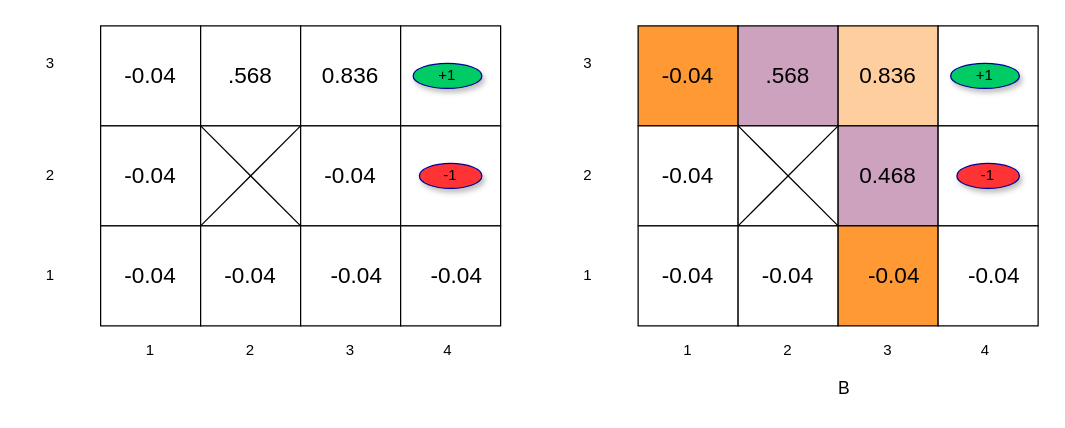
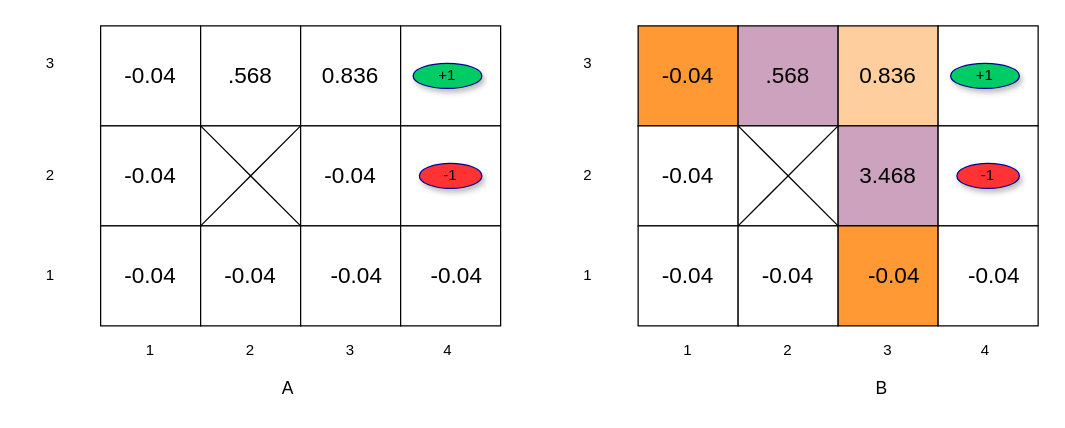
  <mxCell id="0" />
  <mxCell id="1" parent="0" />
  <mxCell id="2" value="" style="whiteSpace=wrap;html=1;aspect=fixed;" parent="1" vertex="1"><mxGeometry x="80" y="20" width="80" height="80" as="geometry" /></mxCell>
  <mxCell id="3" value="" style="whiteSpace=wrap;html=1;aspect=fixed;" parent="1" vertex="1"><mxGeometry x="160" y="20" width="80" height="80" as="geometry" /></mxCell>
  <mxCell id="4" value="" style="whiteSpace=wrap;html=1;aspect=fixed;fillColor=#FFFFFF;" parent="1" vertex="1"><mxGeometry x="240" y="20" width="80" height="80" as="geometry" /></mxCell>
  <mxCell id="5" value="" style="whiteSpace=wrap;html=1;aspect=fixed;" parent="1" vertex="1"><mxGeometry x="320" y="20" width="80" height="80" as="geometry" /></mxCell>
  <mxCell id="6" value="" style="whiteSpace=wrap;html=1;aspect=fixed;" parent="1" vertex="1"><mxGeometry x="80" y="100" width="80" height="80" as="geometry" /></mxCell>
  <mxCell id="7" value="" style="whiteSpace=wrap;html=1;aspect=fixed;" parent="1" vertex="1"><mxGeometry x="160" y="100" width="80" height="80" as="geometry" /></mxCell>
  <mxCell id="8" value="" style="whiteSpace=wrap;html=1;aspect=fixed;" parent="1" vertex="1"><mxGeometry x="240" y="100" width="80" height="80" as="geometry" /></mxCell>
  <mxCell id="9" value="" style="whiteSpace=wrap;html=1;aspect=fixed;" parent="1" vertex="1"><mxGeometry x="320" y="100" width="80" height="80" as="geometry" /></mxCell>
  <mxCell id="10" value="" style="whiteSpace=wrap;html=1;aspect=fixed;" parent="1" vertex="1"><mxGeometry x="80" y="180" width="80" height="80" as="geometry" /></mxCell>
  <mxCell id="11" value="" style="whiteSpace=wrap;html=1;aspect=fixed;" parent="1" vertex="1"><mxGeometry x="160" y="180" width="80" height="80" as="geometry" /></mxCell>
  <mxCell id="12" value="" style="whiteSpace=wrap;html=1;aspect=fixed;" parent="1" vertex="1"><mxGeometry x="240" y="180" width="80" height="80" as="geometry" /></mxCell>
  <mxCell id="13" value="" style="whiteSpace=wrap;html=1;aspect=fixed;" parent="1" vertex="1"><mxGeometry x="320" y="180" width="80" height="80" as="geometry" /></mxCell>
  <mxCell id="14" value="" style="endArrow=none;html=1;entryX=0;entryY=0;entryDx=0;entryDy=0;exitX=0;exitY=0;exitDx=0;exitDy=0;" parent="1" source="12" target="7" edge="1"><mxGeometry width="50" height="50" relative="1" as="geometry"><mxPoint x="280" y="230" as="sourcePoint" /><mxPoint x="330" y="180" as="targetPoint" /></mxGeometry></mxCell>
  <mxCell id="15" value="" style="endArrow=none;html=1;entryX=0;entryY=0;entryDx=0;entryDy=0;exitX=0;exitY=0;exitDx=0;exitDy=0;" parent="1" source="11" target="8" edge="1"><mxGeometry width="50" height="50" relative="1" as="geometry"><mxPoint x="280" y="230" as="sourcePoint" /><mxPoint x="330" y="180" as="targetPoint" /></mxGeometry></mxCell>
  <mxCell id="16" value="-1" style="ellipse;whiteSpace=wrap;html=1;align=center;container=1;recursiveResize=0;treeFolding=1;treeMoving=1;shadow=1;strokeColor=#000099;fillColor=#FF3333;" parent="1" vertex="1"><mxGeometry x="335" y="130" width="50" height="20" as="geometry" /></mxCell>
  <mxCell id="17" value="+1" style="ellipse;whiteSpace=wrap;html=1;align=center;container=1;recursiveResize=0;treeFolding=1;treeMoving=1;shadow=1;strokeColor=#000099;fillColor=#00CC66;" parent="1" vertex="1"><mxGeometry x="330" y="50" width="55" height="20" as="geometry" /></mxCell>
  <mxCell id="18" value="1" style="text;html=1;strokeColor=none;fillColor=none;align=center;verticalAlign=middle;whiteSpace=wrap;rounded=0;shadow=1;" parent="1" vertex="1"><mxGeometry x="100" y="270" width="40" height="20" as="geometry" /></mxCell>
  <mxCell id="19" value="2" style="text;html=1;strokeColor=none;fillColor=none;align=center;verticalAlign=middle;whiteSpace=wrap;rounded=0;shadow=1;" parent="1" vertex="1"><mxGeometry x="180" y="270" width="40" height="20" as="geometry" /></mxCell>
  <mxCell id="20" value="3" style="text;html=1;strokeColor=none;fillColor=none;align=center;verticalAlign=middle;whiteSpace=wrap;rounded=0;shadow=1;" parent="1" vertex="1"><mxGeometry x="260" y="270" width="40" height="20" as="geometry" /></mxCell>
  <mxCell id="21" value="4" style="text;html=1;strokeColor=none;fillColor=none;align=center;verticalAlign=middle;whiteSpace=wrap;rounded=0;shadow=1;" parent="1" vertex="1"><mxGeometry x="337.5" y="270" width="40" height="20" as="geometry" /></mxCell>
  <mxCell id="22" value="1" style="text;html=1;strokeColor=none;fillColor=none;align=center;verticalAlign=middle;whiteSpace=wrap;rounded=0;shadow=1;" parent="1" vertex="1"><mxGeometry x="20" y="210" width="40" height="20" as="geometry" /></mxCell>
  <mxCell id="23" value="2" style="text;html=1;strokeColor=none;fillColor=none;align=center;verticalAlign=middle;whiteSpace=wrap;rounded=0;shadow=1;" parent="1" vertex="1"><mxGeometry x="20" y="130" width="40" height="20" as="geometry" /></mxCell>
  <mxCell id="24" value="3" style="text;html=1;strokeColor=none;fillColor=none;align=center;verticalAlign=middle;whiteSpace=wrap;rounded=0;shadow=1;" parent="1" vertex="1"><mxGeometry x="20" y="40" width="40" height="20" as="geometry" /></mxCell>
  <mxCell id="25" value="&lt;font style=&quot;font-size: 18px&quot;&gt;-0.04&lt;/font&gt;" style="text;html=1;strokeColor=none;fillColor=none;align=center;verticalAlign=middle;whiteSpace=wrap;rounded=0;" parent="1" vertex="1"><mxGeometry x="100" y="50" width="40" height="20" as="geometry" /></mxCell>
  <mxCell id="26" value="&lt;font style=&quot;font-size: 18px&quot;&gt;.568&lt;/font&gt;" style="text;html=1;strokeColor=none;fillColor=none;align=center;verticalAlign=middle;whiteSpace=wrap;rounded=0;" parent="1" vertex="1"><mxGeometry x="180" y="50" width="40" height="20" as="geometry" /></mxCell>
  <mxCell id="27" value="&lt;font style=&quot;font-size: 18px&quot;&gt;0.836&lt;/font&gt;" style="text;html=1;strokeColor=none;fillColor=none;align=center;verticalAlign=middle;whiteSpace=wrap;rounded=0;" parent="1" vertex="1"><mxGeometry x="260" y="50" width="40" height="20" as="geometry" /></mxCell>
  <mxCell id="28" value="&lt;font style=&quot;font-size: 18px&quot;&gt;-0.04&lt;/font&gt;" style="text;html=1;strokeColor=none;fillColor=none;align=center;verticalAlign=middle;whiteSpace=wrap;rounded=0;" parent="1" vertex="1"><mxGeometry x="100" y="130" width="40" height="20" as="geometry" /></mxCell>
  <mxCell id="29" value="&lt;font style=&quot;font-size: 18px&quot;&gt;-0.04&lt;/font&gt;" style="text;html=1;strokeColor=none;fillColor=none;align=center;verticalAlign=middle;whiteSpace=wrap;rounded=0;" parent="1" vertex="1"><mxGeometry x="260" y="130" width="40" height="20" as="geometry" /></mxCell>
  <mxCell id="30" value="&lt;font style=&quot;font-size: 18px&quot;&gt;-0.04&lt;/font&gt;" style="text;html=1;strokeColor=none;fillColor=none;align=center;verticalAlign=middle;whiteSpace=wrap;rounded=0;" parent="1" vertex="1"><mxGeometry x="100" y="210" width="40" height="20" as="geometry" /></mxCell>
  <mxCell id="31" value="&lt;font style=&quot;font-size: 18px&quot;&gt;-0.04&lt;/font&gt;" style="text;html=1;strokeColor=none;fillColor=none;align=center;verticalAlign=middle;whiteSpace=wrap;rounded=0;" parent="1" vertex="1"><mxGeometry x="265" y="210" width="40" height="20" as="geometry" /></mxCell>
  <mxCell id="32" value="&lt;font style=&quot;font-size: 18px&quot;&gt;-0.04&lt;/font&gt;" style="text;html=1;strokeColor=none;fillColor=none;align=center;verticalAlign=middle;whiteSpace=wrap;rounded=0;" parent="1" vertex="1"><mxGeometry x="180" y="210" width="40" height="20" as="geometry" /></mxCell>
  <mxCell id="33" value="&lt;font style=&quot;font-size: 18px&quot;&gt;-0.04&lt;/font&gt;" style="text;html=1;strokeColor=none;fillColor=none;align=center;verticalAlign=middle;whiteSpace=wrap;rounded=0;" parent="1" vertex="1"><mxGeometry x="345" y="210" width="40" height="20" as="geometry" /></mxCell>
  <mxCell id="34" value="" style="whiteSpace=wrap;html=1;aspect=fixed;fillColor=#FF9933;" parent="1" vertex="1"><mxGeometry x="510" y="20" width="80" height="80" as="geometry" /></mxCell>
  <mxCell id="35" value="" style="whiteSpace=wrap;html=1;aspect=fixed;fillColor=#CDA2BE;" parent="1" vertex="1"><mxGeometry x="590" y="20" width="80" height="80" as="geometry" /></mxCell>
  <mxCell id="36" value="" style="whiteSpace=wrap;html=1;aspect=fixed;fillColor=#FFCE9F;" parent="1" vertex="1"><mxGeometry x="670" y="20" width="80" height="80" as="geometry" /></mxCell>
  <mxCell id="37" value="" style="whiteSpace=wrap;html=1;aspect=fixed;" parent="1" vertex="1"><mxGeometry x="750" y="20" width="80" height="80" as="geometry" /></mxCell>
  <mxCell id="38" value="" style="whiteSpace=wrap;html=1;aspect=fixed;" parent="1" vertex="1"><mxGeometry x="510" y="100" width="80" height="80" as="geometry" /></mxCell>
  <mxCell id="39" value="" style="whiteSpace=wrap;html=1;aspect=fixed;" parent="1" vertex="1"><mxGeometry x="590" y="100" width="80" height="80" as="geometry" /></mxCell>
  <mxCell id="40" value="" style="whiteSpace=wrap;html=1;aspect=fixed;fillColor=#CDA2BE;" parent="1" vertex="1"><mxGeometry x="670" y="100" width="80" height="80" as="geometry" /></mxCell>
  <mxCell id="41" value="" style="whiteSpace=wrap;html=1;aspect=fixed;" parent="1" vertex="1"><mxGeometry x="750" y="100" width="80" height="80" as="geometry" /></mxCell>
  <mxCell id="42" value="" style="whiteSpace=wrap;html=1;aspect=fixed;" parent="1" vertex="1"><mxGeometry x="510" y="180" width="80" height="80" as="geometry" /></mxCell>
  <mxCell id="43" value="" style="whiteSpace=wrap;html=1;aspect=fixed;" parent="1" vertex="1"><mxGeometry x="590" y="180" width="80" height="80" as="geometry" /></mxCell>
  <mxCell id="44" value="" style="whiteSpace=wrap;html=1;aspect=fixed;fillColor=#FF9933;" parent="1" vertex="1"><mxGeometry x="670" y="180" width="80" height="80" as="geometry" /></mxCell>
  <mxCell id="45" value="" style="whiteSpace=wrap;html=1;aspect=fixed;" parent="1" vertex="1"><mxGeometry x="750" y="180" width="80" height="80" as="geometry" /></mxCell>
  <mxCell id="46" value="" style="endArrow=none;html=1;entryX=0;entryY=0;entryDx=0;entryDy=0;exitX=0;exitY=0;exitDx=0;exitDy=0;" parent="1" source="44" target="39" edge="1"><mxGeometry width="50" height="50" relative="1" as="geometry"><mxPoint x="710" y="230" as="sourcePoint" /><mxPoint x="760" y="180" as="targetPoint" /></mxGeometry></mxCell>
  <mxCell id="47" value="" style="endArrow=none;html=1;entryX=0;entryY=0;entryDx=0;entryDy=0;exitX=0;exitY=0;exitDx=0;exitDy=0;" parent="1" source="43" target="40" edge="1"><mxGeometry width="50" height="50" relative="1" as="geometry"><mxPoint x="710" y="230" as="sourcePoint" /><mxPoint x="760" y="180" as="targetPoint" /></mxGeometry></mxCell>
  <mxCell id="48" value="-1" style="ellipse;whiteSpace=wrap;html=1;align=center;container=1;recursiveResize=0;treeFolding=1;treeMoving=1;shadow=1;strokeColor=#000099;fillColor=#FF3333;" parent="1" vertex="1"><mxGeometry x="765" y="130" width="50" height="20" as="geometry" /></mxCell>
  <mxCell id="49" value="+1" style="ellipse;whiteSpace=wrap;html=1;align=center;container=1;recursiveResize=0;treeFolding=1;treeMoving=1;shadow=1;strokeColor=#000099;fillColor=#00CC66;" parent="1" vertex="1"><mxGeometry x="760" y="50" width="55" height="20" as="geometry" /></mxCell>
  <mxCell id="50" value="1" style="text;html=1;strokeColor=none;fillColor=none;align=center;verticalAlign=middle;whiteSpace=wrap;rounded=0;shadow=1;" parent="1" vertex="1"><mxGeometry x="530" y="270" width="40" height="20" as="geometry" /></mxCell>
  <mxCell id="51" value="2" style="text;html=1;strokeColor=none;fillColor=none;align=center;verticalAlign=middle;whiteSpace=wrap;rounded=0;shadow=1;" parent="1" vertex="1"><mxGeometry x="610" y="270" width="40" height="20" as="geometry" /></mxCell>
  <mxCell id="52" value="3" style="text;html=1;strokeColor=none;fillColor=none;align=center;verticalAlign=middle;whiteSpace=wrap;rounded=0;shadow=1;" parent="1" vertex="1"><mxGeometry x="690" y="270" width="40" height="20" as="geometry" /></mxCell>
  <mxCell id="53" value="4" style="text;html=1;strokeColor=none;fillColor=none;align=center;verticalAlign=middle;whiteSpace=wrap;rounded=0;shadow=1;" parent="1" vertex="1"><mxGeometry x="767.5" y="270" width="40" height="20" as="geometry" /></mxCell>
  <mxCell id="54" value="1" style="text;html=1;strokeColor=none;fillColor=none;align=center;verticalAlign=middle;whiteSpace=wrap;rounded=0;shadow=1;" parent="1" vertex="1"><mxGeometry x="450" y="210" width="40" height="20" as="geometry" /></mxCell>
  <mxCell id="55" value="2" style="text;html=1;strokeColor=none;fillColor=none;align=center;verticalAlign=middle;whiteSpace=wrap;rounded=0;shadow=1;" parent="1" vertex="1"><mxGeometry x="450" y="130" width="40" height="20" as="geometry" /></mxCell>
  <mxCell id="56" value="3" style="text;html=1;strokeColor=none;fillColor=none;align=center;verticalAlign=middle;whiteSpace=wrap;rounded=0;shadow=1;" parent="1" vertex="1"><mxGeometry x="450" y="40" width="40" height="20" as="geometry" /></mxCell>
  <mxCell id="57" value="&lt;font style=&quot;font-size: 18px&quot;&gt;-0.04&lt;/font&gt;" style="text;html=1;strokeColor=none;fillColor=none;align=center;verticalAlign=middle;whiteSpace=wrap;rounded=0;" parent="1" vertex="1"><mxGeometry x="530" y="50" width="40" height="20" as="geometry" /></mxCell>
  <mxCell id="58" value="&lt;font style=&quot;font-size: 18px&quot;&gt;.568&lt;/font&gt;" style="text;html=1;strokeColor=none;fillColor=none;align=center;verticalAlign=middle;whiteSpace=wrap;rounded=0;" parent="1" vertex="1"><mxGeometry x="610" y="50" width="40" height="20" as="geometry" /></mxCell>
  <mxCell id="59" value="&lt;font style=&quot;font-size: 18px&quot;&gt;0.836&lt;/font&gt;" style="text;html=1;strokeColor=none;fillColor=none;align=center;verticalAlign=middle;whiteSpace=wrap;rounded=0;" parent="1" vertex="1"><mxGeometry x="690" y="50" width="40" height="20" as="geometry" /></mxCell>
  <mxCell id="60" value="&lt;font style=&quot;font-size: 18px&quot;&gt;-0.04&lt;/font&gt;" style="text;html=1;strokeColor=none;fillColor=none;align=center;verticalAlign=middle;whiteSpace=wrap;rounded=0;" parent="1" vertex="1"><mxGeometry x="530" y="130" width="40" height="20" as="geometry" /></mxCell>
- <mxCell id="61" value="&lt;font style=&quot;font-size: 18px&quot;&gt;0.468&lt;/font&gt;" style="text;html=1;strokeColor=none;fillColor=none;align=center;verticalAlign=middle;whiteSpace=wrap;rounded=0;" parent="1" vertex="1"><mxGeometry x="690" y="130" width="40" height="20" as="geometry" /></mxCell>
+ <mxCell id="61" value="&lt;font style=&quot;font-size: 18px&quot;&gt;3.468&lt;/font&gt;" style="text;html=1;strokeColor=none;fillColor=none;align=center;verticalAlign=middle;whiteSpace=wrap;rounded=0;" parent="1" vertex="1"><mxGeometry x="690" y="130" width="40" height="20" as="geometry" /></mxCell>
  <mxCell id="62" value="&lt;font style=&quot;font-size: 18px&quot;&gt;-0.04&lt;/font&gt;" style="text;html=1;strokeColor=none;fillColor=none;align=center;verticalAlign=middle;whiteSpace=wrap;rounded=0;" parent="1" vertex="1"><mxGeometry x="530" y="210" width="40" height="20" as="geometry" /></mxCell>
  <mxCell id="63" value="&lt;font style=&quot;font-size: 18px&quot;&gt;-0.04&lt;/font&gt;" style="text;html=1;strokeColor=none;fillColor=none;align=center;verticalAlign=middle;whiteSpace=wrap;rounded=0;" parent="1" vertex="1"><mxGeometry x="695" y="210" width="40" height="20" as="geometry" /></mxCell>
  <mxCell id="64" value="&lt;font style=&quot;font-size: 18px&quot;&gt;-0.04&lt;/font&gt;" style="text;html=1;strokeColor=none;fillColor=none;align=center;verticalAlign=middle;whiteSpace=wrap;rounded=0;" parent="1" vertex="1"><mxGeometry x="610" y="210" width="40" height="20" as="geometry" /></mxCell>
  <mxCell id="65" value="&lt;font style=&quot;font-size: 18px&quot;&gt;-0.04&lt;/font&gt;" style="text;html=1;strokeColor=none;fillColor=none;align=center;verticalAlign=middle;whiteSpace=wrap;rounded=0;" parent="1" vertex="1"><mxGeometry x="775" y="210" width="40" height="20" as="geometry" /></mxCell>
- <mxCell id="67" value="&lt;font style=&quot;font-size: 14px&quot;&gt;B&lt;/font&gt;" style="text;html=1;strokeColor=none;fillColor=none;align=center;verticalAlign=middle;whiteSpace=wrap;rounded=0;" parent="1" vertex="1"><mxGeometry x="655" y="300" width="40" height="20" as="geometry" /></mxCell>
+ <mxCell id="66" value="&lt;font style=&quot;font-size: 14px&quot;&gt;A&lt;/font&gt;" style="text;html=1;strokeColor=none;fillColor=none;align=center;verticalAlign=middle;whiteSpace=wrap;rounded=0;" parent="1" vertex="1"><mxGeometry x="210" y="300" width="40" height="20" as="geometry" /></mxCell>
+ <mxCell id="67" value="&lt;font style=&quot;font-size: 14px&quot;&gt;B&lt;/font&gt;" style="text;html=1;strokeColor=none;fillColor=none;align=center;verticalAlign=middle;whiteSpace=wrap;rounded=0;" parent="1" vertex="1"><mxGeometry x="685" y="300" width="40" height="20" as="geometry" /></mxCell>
